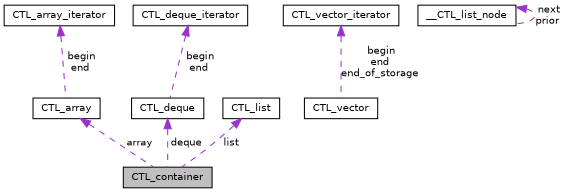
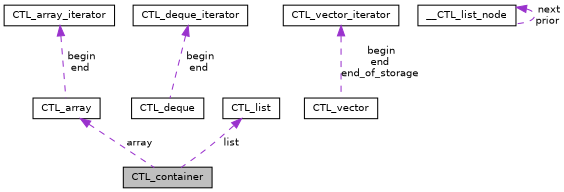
  digraph {
    node [color=black fillcolor=white fontname=Helvetica fontsize=10 shape=record style=filled]
    edge [color=darkorchid3 dir=back fontname=Helvetica fontsize=10 labelfontname=Helvetica labelfontsize=10 style=dashed]
    n1 [fillcolor=grey75 fontcolor=black height=0.2 label=CTL_container width=0.4]
    n2 [height=0.2 label=CTL_array width=0.4]
    n3 [height=0.2 label=CTL_array_iterator width=0.4]
    n4 [height=0.2 label=CTL_deque width=0.4]
    n5 [height=0.2 label=CTL_deque_iterator width=0.4]
    n6 [height=0.2 label=CTL_vector width=0.4]
    n7 [height=0.2 label=CTL_vector_iterator width=0.4]
    n8 [height=0.2 label=CTL_list width=0.4]
    n9 [height=0.2 label=__CTL_list_node width=0.4]
    n2 -> n1 [label=" array"]
    n3 -> n2 [label=" begin\nend"]
-   n4 -> n1 [label=" deque"]
    n5 -> n4 [label=" begin\nend"]
    n7 -> n6 [label=" begin\nend\nend_of_storage"]
    n8 -> n1 [label=" list"]
    n9 -> n9 [label=" next\nprior"]
  }
